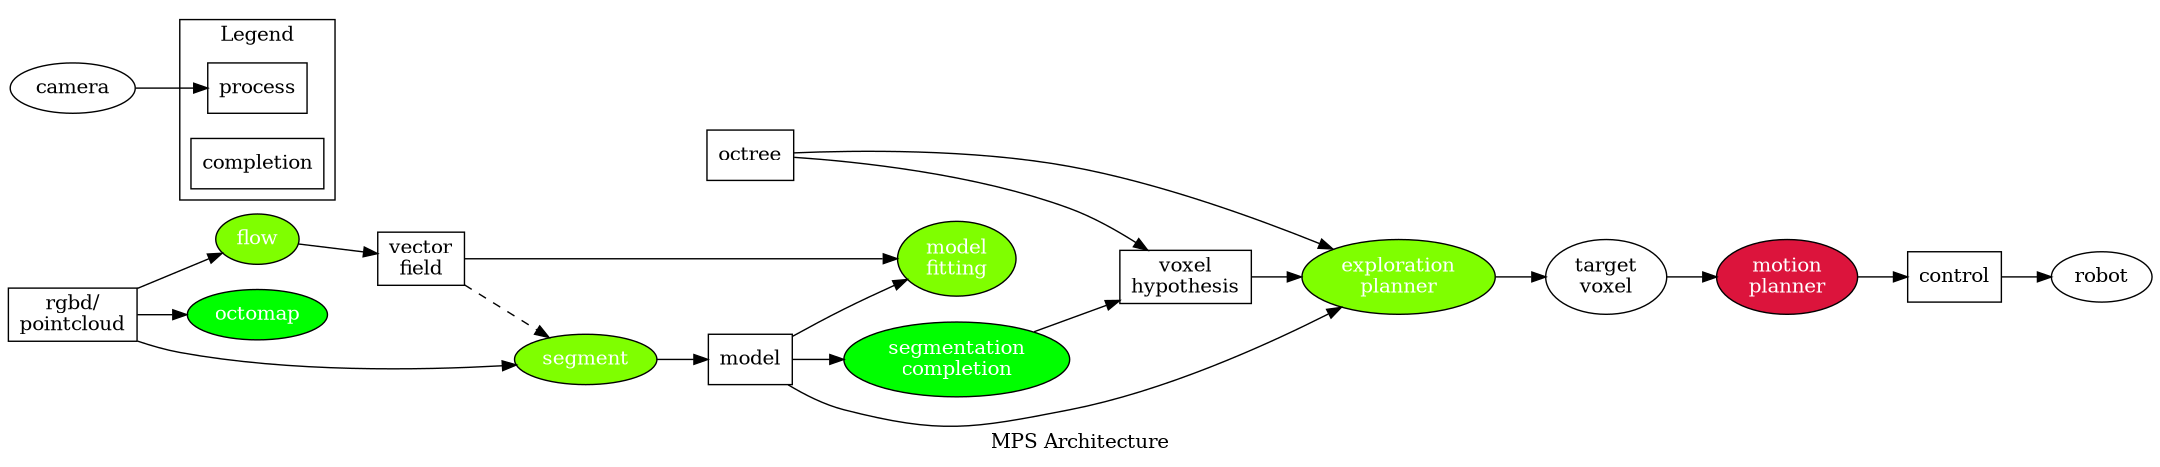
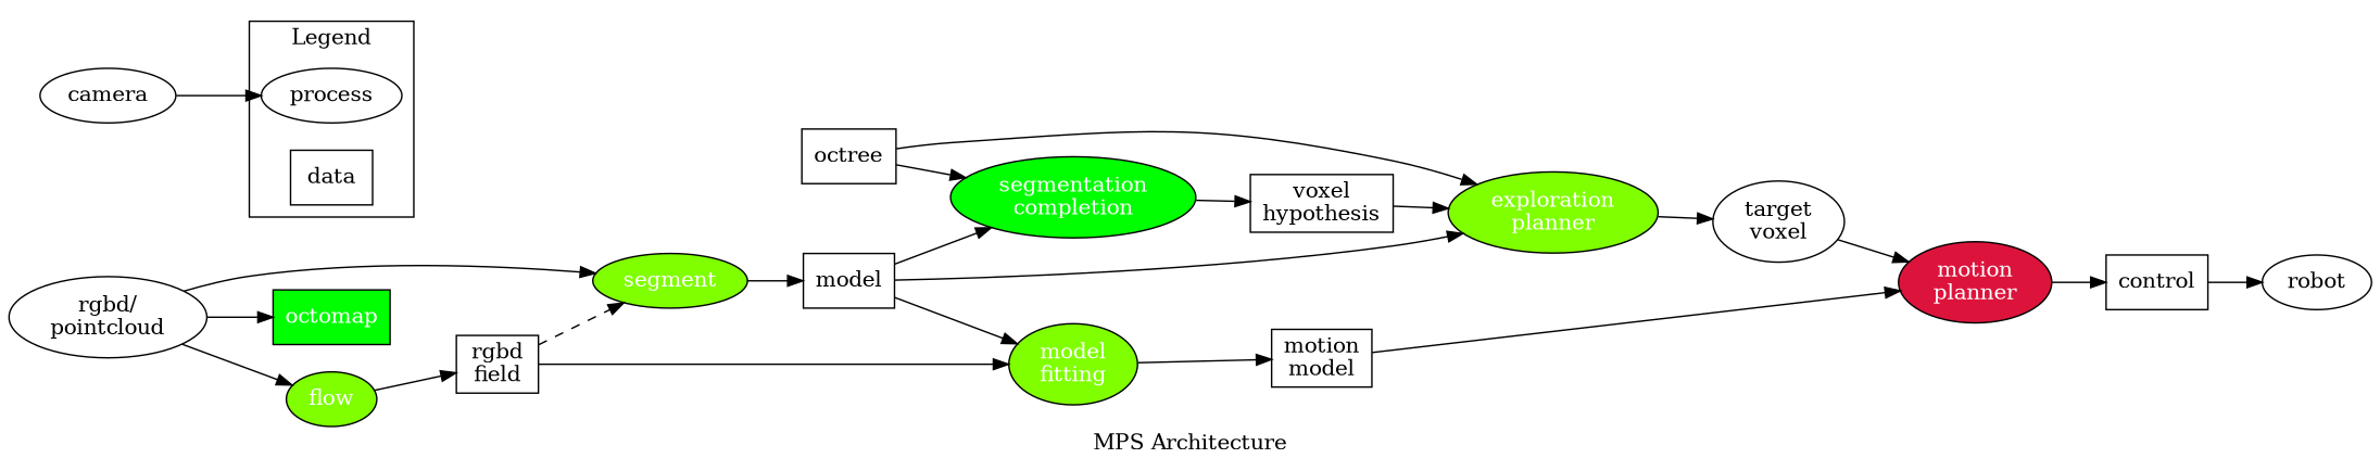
  digraph {
    label="MPS Architecture"
    rankdir=LR
    node [shape=ellipse]
    octree [shape=box]
    n2 [label=model shape=box]
-   process [shape=box]
-   data [shape=box label=completion]
+   process
+   data [shape=box]
    n5 [fillcolor=green fontcolor=white label="segmentation\ncompletion" style=filled]
    n6 [fillcolor=chartreuse fontcolor=white label="exploration\nplanner" style=filled]
    n7 [fillcolor=chartreuse fontcolor=white label="model\nfitting" style=filled]
    camera
-   n9 [label="rgbd/\npointcloud" shape=box]
+   n9 [label="rgbd/\npointcloud"]
    flow [fillcolor=chartreuse fontcolor=white style=filled]
-   octomap [fillcolor=green fontcolor=white style=filled]
+   octomap [fillcolor=green fontcolor=white shape=box style=filled]
    segment [fillcolor=chartreuse fontcolor=white style=filled]
-   n13 [label="vector\nfield" shape=box]
+   n13 [label="rgbd\nfield" shape=box]
    n14 [label="voxel\nhypothesis" shape=box]
    n15 [label="target\nvoxel"]
    n16 [fillcolor=crimson fontcolor=white label="motion\nplanner" style=filled]
+   n17 [label="motion\nmodel" shape=box]
    n18 [label=control shape=box]
    robot
    subgraph sub_1 {
      rank=same
      octree
      n2
    }
    subgraph cluster_2 {
      label=Legend
      process
      data
    }
-   octree -> n14
+   octree -> n5
    octree -> n6
    n2 -> n5
    n2 -> n6
    n2 -> n7
    n5 -> n14
    n6 -> n15
+   n7 -> n17
    camera -> process
    n9 -> flow
    n9 -> octomap
    n9 -> segment
    flow -> n13
    segment -> n2
    n13 -> n7
    n13 -> segment [style=dashed]
    n14 -> n6
    n15 -> n16
    n16 -> n18
+   n17 -> n16
    n18 -> robot
  }
